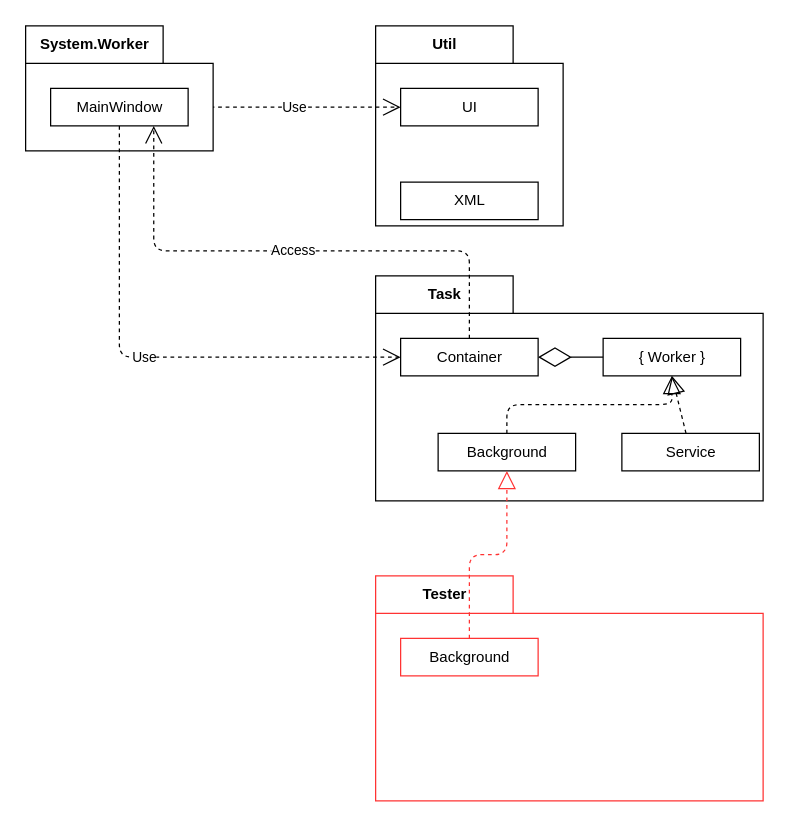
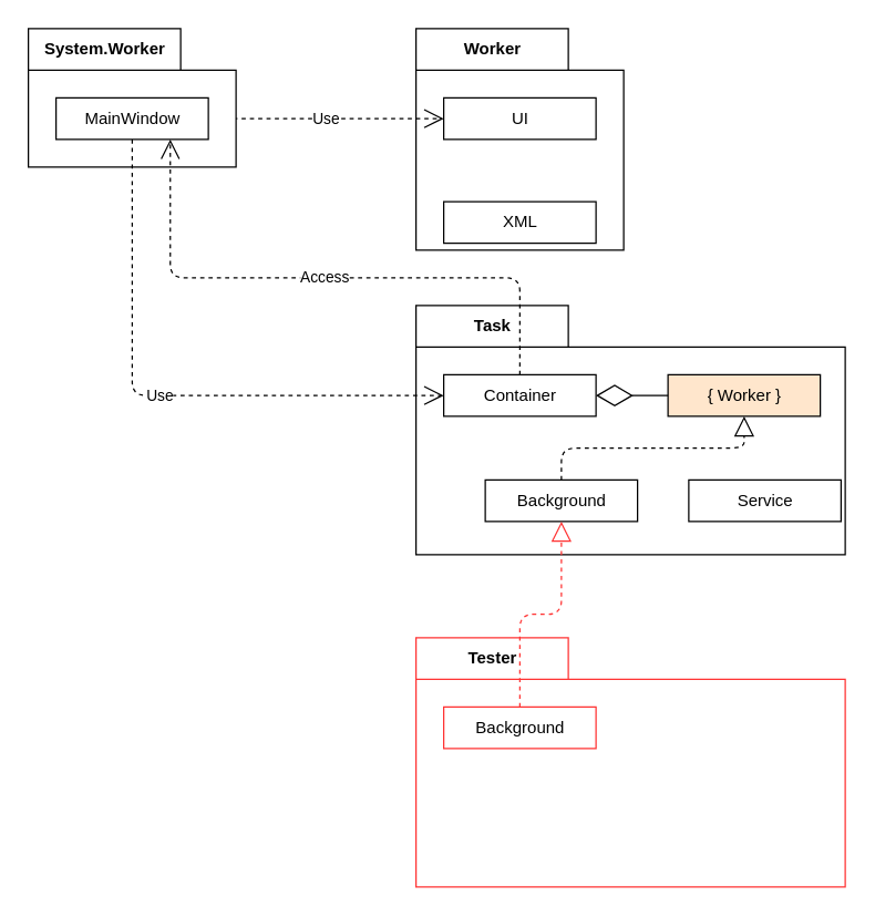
  <mxCell id="0" />
  <mxCell id="1" parent="0" />
- <mxCell id="2" value="Util" style="shape=folder;fontStyle=1;tabWidth=110;tabHeight=30;tabPosition=left;html=1;boundedLbl=1;labelInHeader=1;container=1;collapsible=0;recursiveResize=0;" parent="1" vertex="1"><mxGeometry x="300" y="20" width="150" height="160" as="geometry" /></mxCell>
+ <mxCell id="2" value="Worker" style="shape=folder;fontStyle=1;tabWidth=110;tabHeight=30;tabPosition=left;html=1;boundedLbl=1;labelInHeader=1;container=1;collapsible=0;recursiveResize=0;" parent="1" vertex="1"><mxGeometry x="300" y="20" width="150" height="160" as="geometry" /></mxCell>
  <mxCell id="3" value="UI" style="html=1;" parent="2" vertex="1"><mxGeometry width="110" height="30" relative="1" as="geometry"><mxPoint x="20" y="50" as="offset" /></mxGeometry></mxCell>
  <mxCell id="4" value="XML" style="html=1;" parent="2" vertex="1"><mxGeometry x="20" y="125" width="110" height="30" as="geometry" /></mxCell>
  <mxCell id="5" value="Use" style="endArrow=open;endSize=12;dashed=1;html=1;exitX=1;exitY=0.5;exitDx=0;exitDy=0;entryX=0;entryY=0.5;entryDx=0;entryDy=0;" parent="1" source="7" target="3" edge="1"><mxGeometry width="160" relative="1" as="geometry"><mxPoint x="590" y="240" as="sourcePoint" /><mxPoint x="750" y="240" as="targetPoint" /></mxGeometry></mxCell>
  <mxCell id="6" value="System.Worker" style="shape=folder;fontStyle=1;tabWidth=110;tabHeight=30;tabPosition=left;html=1;boundedLbl=1;labelInHeader=1;container=1;collapsible=0;recursiveResize=0;" parent="1" vertex="1"><mxGeometry x="20" y="20" width="150" height="100" as="geometry" /></mxCell>
  <mxCell id="7" value="MainWindow" style="html=1;" parent="6" vertex="1"><mxGeometry width="110" height="30" relative="1" as="geometry"><mxPoint x="20" y="50" as="offset" /></mxGeometry></mxCell>
  <mxCell id="8" value="Task" style="shape=folder;fontStyle=1;tabWidth=110;tabHeight=30;tabPosition=left;html=1;boundedLbl=1;labelInHeader=1;container=1;collapsible=0;recursiveResize=0;" parent="1" vertex="1"><mxGeometry x="300" y="220" width="310" height="180" as="geometry" /></mxCell>
  <mxCell id="9" value="Container" style="html=1;" parent="8" vertex="1"><mxGeometry width="110" height="30" relative="1" as="geometry"><mxPoint x="20" y="50" as="offset" /></mxGeometry></mxCell>
- <mxCell id="10" value="{ Worker }" style="html=1;" parent="8" vertex="1"><mxGeometry x="182" y="50" width="110" height="30" as="geometry" /></mxCell>
+ <mxCell id="10" value="{ Worker }" style="html=1;fillColor=#ffe6cc;" parent="8" vertex="1"><mxGeometry x="182" y="50" width="110" height="30" as="geometry" /></mxCell>
  <mxCell id="11" value="" style="endArrow=diamondThin;endFill=0;endSize=24;html=1;entryX=1;entryY=0.5;entryDx=0;entryDy=0;exitX=0;exitY=0.5;exitDx=0;exitDy=0;" parent="8" source="10" target="9" edge="1"><mxGeometry width="160" relative="1" as="geometry"><mxPoint x="-40" y="-40" as="sourcePoint" /><mxPoint x="120" y="-40" as="targetPoint" /></mxGeometry></mxCell>
  <mxCell id="12" value="Service" style="html=1;" parent="8" vertex="1"><mxGeometry x="197" y="126" width="110" height="30" as="geometry" /></mxCell>
  <mxCell id="13" value="Background" style="html=1;" parent="8" vertex="1"><mxGeometry x="50" y="126" width="110" height="30" as="geometry" /></mxCell>
  <mxCell id="14" value="" style="endArrow=block;dashed=1;endFill=0;endSize=12;html=1;exitX=0.5;exitY=0;exitDx=0;exitDy=0;entryX=0.5;entryY=1;entryDx=0;entryDy=0;edgeStyle=orthogonalEdgeStyle;" parent="8" source="13" target="10" edge="1"><mxGeometry width="160" relative="1" as="geometry"><mxPoint x="70" y="120" as="sourcePoint" /><mxPoint x="230" y="120" as="targetPoint" /></mxGeometry></mxCell>
- <mxCell id="15" value="" style="endArrow=block;dashed=1;endFill=0;endSize=12;html=1;entryX=0.5;entryY=1;entryDx=0;entryDy=0;" parent="8" source="12" target="10" edge="1"><mxGeometry width="160" relative="1" as="geometry"><mxPoint x="70" y="120" as="sourcePoint" /><mxPoint x="230" y="120" as="targetPoint" /></mxGeometry></mxCell>
  <mxCell id="16" value="Use" style="endArrow=open;endSize=12;dashed=1;html=1;exitX=0.5;exitY=1;exitDx=0;exitDy=0;entryX=0;entryY=0.5;entryDx=0;entryDy=0;edgeStyle=orthogonalEdgeStyle;" parent="1" source="7" target="9" edge="1"><mxGeometry width="160" relative="1" as="geometry"><mxPoint x="105" y="110" as="sourcePoint" /><mxPoint x="105" y="190" as="targetPoint" /></mxGeometry></mxCell>
  <mxCell id="17" value="Access" style="endArrow=open;endSize=12;dashed=1;html=1;entryX=0.75;entryY=1;entryDx=0;entryDy=0;exitX=0.5;exitY=0;exitDx=0;exitDy=0;edgeStyle=orthogonalEdgeStyle;" parent="1" source="9" target="7" edge="1"><mxGeometry width="160" relative="1" as="geometry"><mxPoint x="180" y="240" as="sourcePoint" /><mxPoint x="340" y="240" as="targetPoint" /><Array as="points"><mxPoint x="375" y="200" /><mxPoint x="123" y="200" /></Array></mxGeometry></mxCell>
  <mxCell id="18" value="Tester" style="shape=folder;fontStyle=1;tabWidth=110;tabHeight=30;tabPosition=left;html=1;boundedLbl=1;labelInHeader=1;container=1;collapsible=0;recursiveResize=0;strokeColor=#FF3333;" parent="1" vertex="1"><mxGeometry x="300" y="460" width="310" height="180" as="geometry" /></mxCell>
  <mxCell id="19" value="Background" style="html=1;strokeColor=#FF3333;" parent="18" vertex="1"><mxGeometry width="110" height="30" relative="1" as="geometry"><mxPoint x="20" y="50" as="offset" /></mxGeometry></mxCell>
  <mxCell id="20" value="" style="endArrow=block;dashed=1;endFill=0;endSize=12;html=1;exitX=0.5;exitY=0;exitDx=0;exitDy=0;entryX=0.5;entryY=1;entryDx=0;entryDy=0;edgeStyle=orthogonalEdgeStyle;strokeColor=#FF3333;" parent="1" source="19" target="13" edge="1"><mxGeometry width="160" relative="1" as="geometry"><mxPoint x="490" y="420" as="sourcePoint" /><mxPoint x="650" y="420" as="targetPoint" /></mxGeometry></mxCell>
